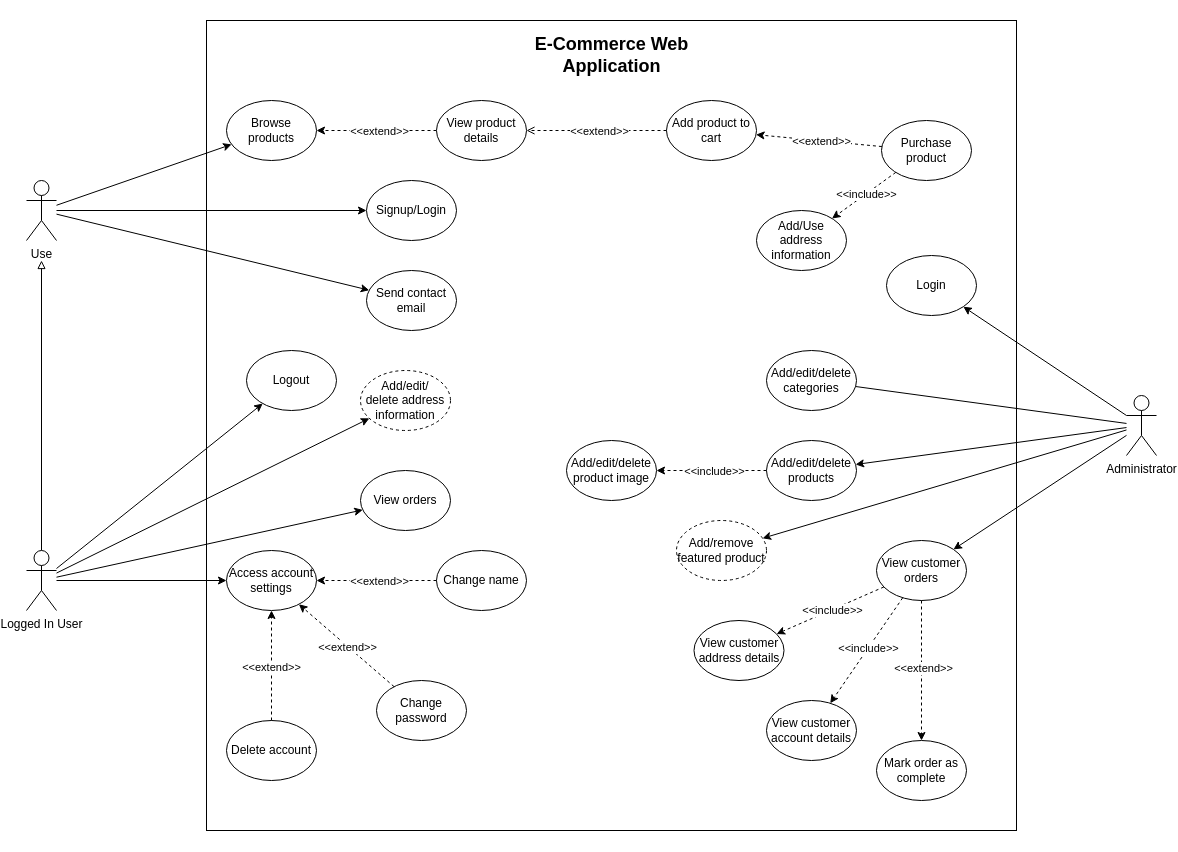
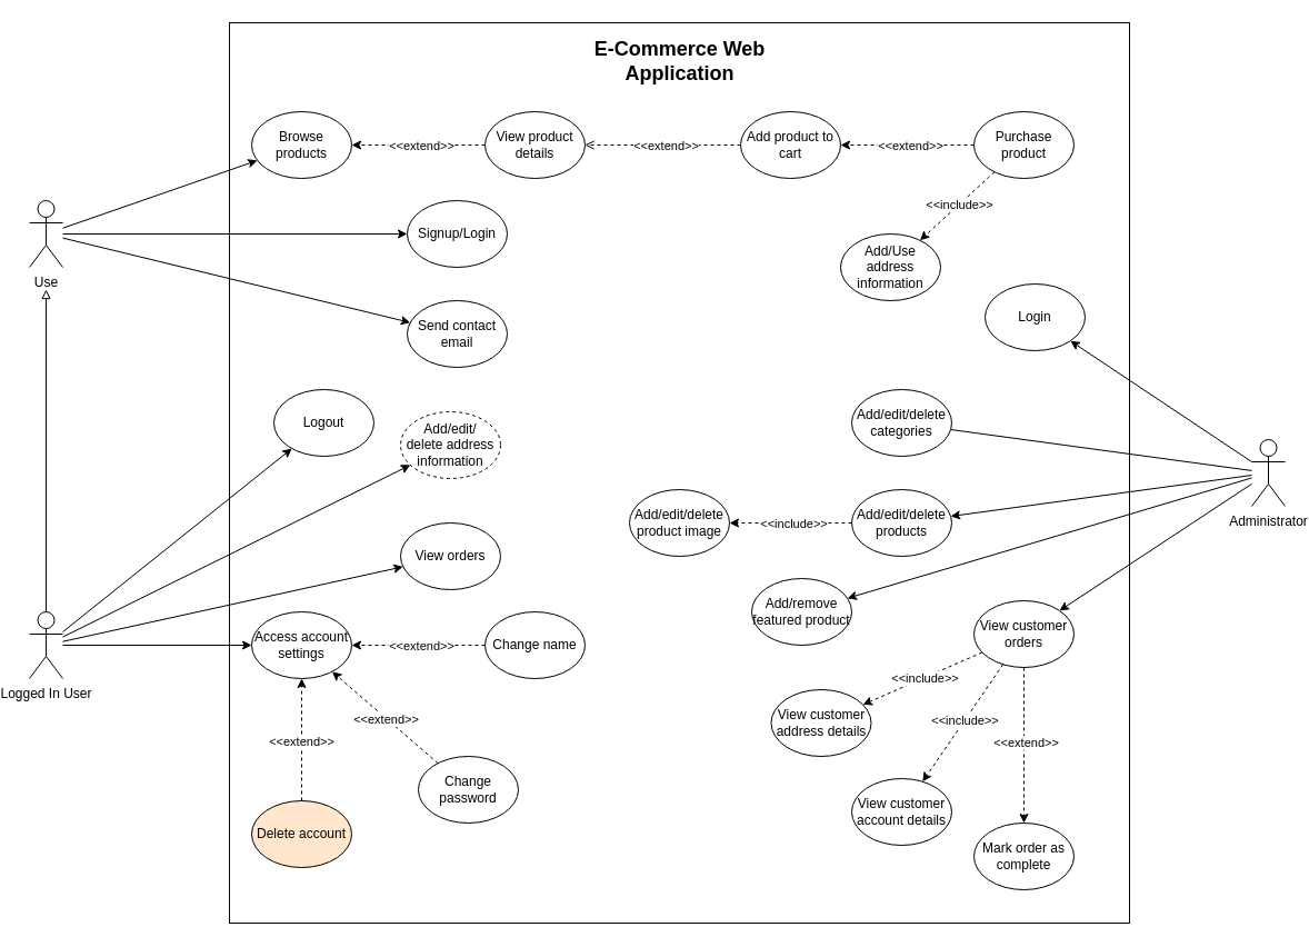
  <mxCell id="0" />
  <mxCell id="1" parent="0" />
  <mxCell id="2" value="" style="whiteSpace=wrap;html=1;aspect=fixed;" parent="1" vertex="1"><mxGeometry x="200" y="20" width="810" height="810" as="geometry" /></mxCell>
  <mxCell id="3" value="&lt;b&gt;&lt;font style=&quot;font-size: 18px;&quot;&gt;E-Commerce Web Application&lt;/font&gt;&lt;/b&gt;" style="text;html=1;align=center;verticalAlign=middle;whiteSpace=wrap;rounded=0;" parent="1" vertex="1"><mxGeometry x="522.5" y="40" width="165" height="30" as="geometry" /></mxCell>
  <mxCell id="4" style="rounded=0;orthogonalLoop=1;jettySize=auto;html=1;" parent="1" source="60" target="10" edge="1"><mxGeometry relative="1" as="geometry"><mxPoint x="115" y="120" as="sourcePoint" /></mxGeometry></mxCell>
  <mxCell id="5" style="edgeStyle=orthogonalEdgeStyle;rounded=0;orthogonalLoop=1;jettySize=auto;html=1;endArrow=block;endFill=0;" edge="1" parent="1" source="6"><mxGeometry relative="1" as="geometry"><mxPoint x="40" y="510" as="sourcePoint" /><mxPoint x="35" y="260" as="targetPoint" /></mxGeometry></mxCell>
  <mxCell id="6" value="Logged In User" style="shape=umlActor;verticalLabelPosition=bottom;verticalAlign=top;html=1;outlineConnect=0;" parent="1" vertex="1"><mxGeometry x="20" y="550" width="30" height="60" as="geometry" /></mxCell>
  <mxCell id="7" value="Administrator" style="shape=umlActor;verticalLabelPosition=bottom;verticalAlign=top;html=1;outlineConnect=0;" parent="1" vertex="1"><mxGeometry x="1120" y="395" width="30" height="60" as="geometry" /></mxCell>
  <mxCell id="8" style="rounded=0;orthogonalLoop=1;jettySize=auto;html=1;dashed=1;" parent="1" source="12" target="10" edge="1"><mxGeometry relative="1" as="geometry"><mxPoint x="500" y="199.5" as="sourcePoint" /><mxPoint x="370" y="199.5" as="targetPoint" /></mxGeometry></mxCell>
  <mxCell id="9" value="&amp;lt;&amp;lt;extend&amp;gt;&amp;gt;" style="edgeLabel;html=1;align=center;verticalAlign=middle;resizable=0;points=[];" parent="8" vertex="1" connectable="0"><mxGeometry x="-0.031" y="1" relative="1" as="geometry"><mxPoint y="-1" as="offset" /></mxGeometry></mxCell>
  <mxCell id="10" value="Browse products" style="ellipse;whiteSpace=wrap;html=1;" parent="1" vertex="1"><mxGeometry x="220" y="100" width="90" height="60" as="geometry" /></mxCell>
- <mxCell id="11" value="Purchase product" style="ellipse;whiteSpace=wrap;html=1;" parent="1" vertex="1"><mxGeometry x="875" y="120" width="90" height="60" as="geometry" /></mxCell>
+ <mxCell id="11" value="Purchase product" style="ellipse;whiteSpace=wrap;html=1;" parent="1" vertex="1"><mxGeometry x="870" y="100" width="90" height="60" as="geometry" /></mxCell>
  <mxCell id="12" value="View product details" style="ellipse;whiteSpace=wrap;html=1;" parent="1" vertex="1"><mxGeometry x="430" y="100" width="90" height="60" as="geometry" /></mxCell>
  <mxCell id="13" style="rounded=0;orthogonalLoop=1;jettySize=auto;html=1;dashed=1;" parent="1" source="11" target="18" edge="1"><mxGeometry relative="1" as="geometry"><mxPoint x="660" y="199.5" as="sourcePoint" /><mxPoint x="1000" y="60" as="targetPoint" /></mxGeometry></mxCell>
  <mxCell id="14" value="&amp;lt;&amp;lt;extend&amp;gt;&amp;gt;" style="edgeLabel;html=1;align=center;verticalAlign=middle;resizable=0;points=[];" parent="13" vertex="1" connectable="0"><mxGeometry x="-0.031" y="1" relative="1" as="geometry"><mxPoint y="-1" as="offset" /></mxGeometry></mxCell>
  <mxCell id="15" value="Add/Use address information" style="ellipse;whiteSpace=wrap;html=1;" parent="1" vertex="1"><mxGeometry x="750" y="210" width="90" height="60" as="geometry" /></mxCell>
  <mxCell id="16" style="rounded=0;orthogonalLoop=1;jettySize=auto;html=1;dashed=1;" parent="1" source="11" target="15" edge="1"><mxGeometry relative="1" as="geometry"><mxPoint x="740" y="165" as="sourcePoint" /><mxPoint x="670" y="235" as="targetPoint" /></mxGeometry></mxCell>
  <mxCell id="17" value="&amp;lt;&amp;lt;include&amp;gt;&amp;gt;" style="edgeLabel;html=1;align=center;verticalAlign=middle;resizable=0;points=[];" parent="16" vertex="1" connectable="0"><mxGeometry x="-0.031" y="1" relative="1" as="geometry"><mxPoint y="-1" as="offset" /></mxGeometry></mxCell>
  <mxCell id="18" value="Add product to cart" style="ellipse;whiteSpace=wrap;html=1;" parent="1" vertex="1"><mxGeometry x="660" y="100" width="90" height="60" as="geometry" /></mxCell>
  <mxCell id="19" style="rounded=0;orthogonalLoop=1;jettySize=auto;html=1;dashed=1;endArrow=open;" parent="1" source="18" target="12" edge="1"><mxGeometry relative="1" as="geometry"><mxPoint x="500" y="140" as="sourcePoint" /><mxPoint x="380" y="140" as="targetPoint" /></mxGeometry></mxCell>
  <mxCell id="20" value="&amp;lt;&amp;lt;extend&amp;gt;&amp;gt;" style="edgeLabel;html=1;align=center;verticalAlign=middle;resizable=0;points=[];" parent="19" vertex="1" connectable="0"><mxGeometry x="-0.031" y="1" relative="1" as="geometry"><mxPoint y="-1" as="offset" /></mxGeometry></mxCell>
  <mxCell id="21" value="Signup/Login" style="ellipse;whiteSpace=wrap;html=1;" parent="1" vertex="1"><mxGeometry x="360" y="180" width="90" height="60" as="geometry" /></mxCell>
  <mxCell id="22" style="rounded=0;orthogonalLoop=1;jettySize=auto;html=1;" parent="1" source="60" target="21" edge="1"><mxGeometry relative="1" as="geometry"><mxPoint x="130" y="207" as="sourcePoint" /><mxPoint x="238" y="157" as="targetPoint" /></mxGeometry></mxCell>
  <mxCell id="23" value="Access account settings" style="ellipse;whiteSpace=wrap;html=1;" parent="1" vertex="1"><mxGeometry x="220" y="550" width="90" height="60" as="geometry" /></mxCell>
  <mxCell id="24" style="rounded=0;orthogonalLoop=1;jettySize=auto;html=1;" parent="1" source="6" target="23" edge="1"><mxGeometry relative="1" as="geometry"><mxPoint x="140" y="215" as="sourcePoint" /><mxPoint x="235" y="247" as="targetPoint" /></mxGeometry></mxCell>
  <mxCell id="25" value="Change name" style="ellipse;whiteSpace=wrap;html=1;" parent="1" vertex="1"><mxGeometry x="430" y="550" width="90" height="60" as="geometry" /></mxCell>
  <mxCell id="26" style="rounded=0;orthogonalLoop=1;jettySize=auto;html=1;dashed=1;" parent="1" source="25" target="23" edge="1"><mxGeometry relative="1" as="geometry"><mxPoint x="440" y="140" as="sourcePoint" /><mxPoint x="320" y="140" as="targetPoint" /></mxGeometry></mxCell>
  <mxCell id="27" value="&amp;lt;&amp;lt;extend&amp;gt;&amp;gt;" style="edgeLabel;html=1;align=center;verticalAlign=middle;resizable=0;points=[];" parent="26" vertex="1" connectable="0"><mxGeometry x="-0.031" y="1" relative="1" as="geometry"><mxPoint y="-1" as="offset" /></mxGeometry></mxCell>
  <mxCell id="28" value="Change password" style="ellipse;whiteSpace=wrap;html=1;" parent="1" vertex="1"><mxGeometry x="370" y="680" width="90" height="60" as="geometry" /></mxCell>
  <mxCell id="29" style="rounded=0;orthogonalLoop=1;jettySize=auto;html=1;dashed=1;" parent="1" source="28" target="23" edge="1"><mxGeometry relative="1" as="geometry"><mxPoint x="448" y="287" as="sourcePoint" /><mxPoint x="312" y="353" as="targetPoint" /></mxGeometry></mxCell>
  <mxCell id="30" value="&amp;lt;&amp;lt;extend&amp;gt;&amp;gt;" style="edgeLabel;html=1;align=center;verticalAlign=middle;resizable=0;points=[];" parent="29" vertex="1" connectable="0"><mxGeometry x="-0.031" y="1" relative="1" as="geometry"><mxPoint y="-1" as="offset" /></mxGeometry></mxCell>
- <mxCell id="31" value="Delete account" style="ellipse;whiteSpace=wrap;html=1;" parent="1" vertex="1"><mxGeometry x="220" y="720" width="90" height="60" as="geometry" /></mxCell>
+ <mxCell id="31" value="Delete account" style="ellipse;whiteSpace=wrap;html=1;fillColor=#ffe6cc;" parent="1" vertex="1"><mxGeometry x="220" y="720" width="90" height="60" as="geometry" /></mxCell>
  <mxCell id="32" style="rounded=0;orthogonalLoop=1;jettySize=auto;html=1;dashed=1;" parent="1" source="31" target="23" edge="1"><mxGeometry relative="1" as="geometry"><mxPoint x="440" y="370" as="sourcePoint" /><mxPoint x="320" y="370" as="targetPoint" /></mxGeometry></mxCell>
  <mxCell id="33" value="&amp;lt;&amp;lt;extend&amp;gt;&amp;gt;" style="edgeLabel;html=1;align=center;verticalAlign=middle;resizable=0;points=[];" parent="32" vertex="1" connectable="0"><mxGeometry x="-0.031" y="1" relative="1" as="geometry"><mxPoint y="-1" as="offset" /></mxGeometry></mxCell>
  <mxCell id="34" value="View orders" style="ellipse;whiteSpace=wrap;html=1;" parent="1" vertex="1"><mxGeometry x="354" y="470" width="90" height="60" as="geometry" /></mxCell>
  <mxCell id="35" style="rounded=0;orthogonalLoop=1;jettySize=auto;html=1;" parent="1" source="6" target="34" edge="1"><mxGeometry relative="1" as="geometry"><mxPoint y="392" as="sourcePoint" x="30" /><mxPoint x="240" y="279" as="targetPoint" /></mxGeometry></mxCell>
  <mxCell id="36" value="Add/edit/&lt;div&gt;delete address information&lt;/div&gt;" style="ellipse;whiteSpace=wrap;html=1;dashed=1;" parent="1" vertex="1"><mxGeometry x="354" y="370" width="90" height="60" as="geometry" /></mxCell>
  <mxCell id="37" value="Login" style="ellipse;whiteSpace=wrap;html=1;" parent="1" vertex="1"><mxGeometry x="880" y="255" width="90" height="60" as="geometry" /></mxCell>
  <mxCell id="38" style="rounded=0;orthogonalLoop=1;jettySize=auto;html=1;" parent="1" source="7" target="37" edge="1"><mxGeometry relative="1" as="geometry"><mxPoint x="20" y="419" as="sourcePoint" /><mxPoint x="252" y="166" as="targetPoint" /></mxGeometry></mxCell>
  <mxCell id="39" value="View customer orders" style="ellipse;whiteSpace=wrap;html=1;" parent="1" vertex="1"><mxGeometry x="870" y="540" width="90" height="60" as="geometry" /></mxCell>
  <mxCell id="40" style="rounded=0;orthogonalLoop=1;jettySize=auto;html=1;" parent="1" source="7" target="39" edge="1"><mxGeometry relative="1" as="geometry"><mxPoint x="1130" y="433" as="sourcePoint" /><mxPoint x="969" y="415" as="targetPoint" /></mxGeometry></mxCell>
  <mxCell id="41" value="View customer account details" style="ellipse;whiteSpace=wrap;html=1;" parent="1" vertex="1"><mxGeometry x="760" y="700" width="90" height="60" as="geometry" /></mxCell>
  <mxCell id="42" style="rounded=0;orthogonalLoop=1;jettySize=auto;html=1;dashed=1;" parent="1" source="39" target="41" edge="1"><mxGeometry relative="1" as="geometry"><mxPoint x="925" y="170" as="sourcePoint" /><mxPoint x="925" y="290" as="targetPoint" /></mxGeometry></mxCell>
  <mxCell id="43" value="&amp;lt;&amp;lt;include&amp;gt;&amp;gt;" style="edgeLabel;html=1;align=center;verticalAlign=middle;resizable=0;points=[];" parent="42" vertex="1" connectable="0"><mxGeometry x="-0.031" y="1" relative="1" as="geometry"><mxPoint y="-1" as="offset" /></mxGeometry></mxCell>
  <mxCell id="44" value="View customer address details" style="ellipse;whiteSpace=wrap;html=1;" parent="1" vertex="1"><mxGeometry x="687.5" y="620" width="90" height="60" as="geometry" /></mxCell>
  <mxCell id="45" style="rounded=0;orthogonalLoop=1;jettySize=auto;html=1;dashed=1;" parent="1" source="39" target="44" edge="1"><mxGeometry relative="1" as="geometry"><mxPoint x="925" y="640" as="sourcePoint" /><mxPoint x="925" y="740" as="targetPoint" /></mxGeometry></mxCell>
  <mxCell id="46" value="&amp;lt;&amp;lt;include&amp;gt;&amp;gt;" style="edgeLabel;html=1;align=center;verticalAlign=middle;resizable=0;points=[];" parent="45" vertex="1" connectable="0"><mxGeometry x="-0.031" y="1" relative="1" as="geometry"><mxPoint y="-1" as="offset" /></mxGeometry></mxCell>
  <mxCell id="47" value="Add/edit/delete categories" style="ellipse;whiteSpace=wrap;html=1;" parent="1" vertex="1"><mxGeometry x="760" y="350" width="90" height="60" as="geometry" /></mxCell>
  <mxCell id="48" style="rounded=0;orthogonalLoop=1;jettySize=auto;html=1;endArrow=none;" parent="1" source="7" target="47" edge="1"><mxGeometry relative="1" as="geometry"><mxPoint x="1130" y="433" as="sourcePoint" /><mxPoint x="969" y="415" as="targetPoint" /></mxGeometry></mxCell>
  <mxCell id="49" value="Add/edit/delete products" style="ellipse;whiteSpace=wrap;html=1;" parent="1" vertex="1"><mxGeometry x="760" y="440" width="90" height="60" as="geometry" /></mxCell>
  <mxCell id="50" style="rounded=0;orthogonalLoop=1;jettySize=auto;html=1;" parent="1" source="7" target="49" edge="1"><mxGeometry relative="1" as="geometry"><mxPoint x="1130" y="435" as="sourcePoint" /><mxPoint x="810" y="439" as="targetPoint" /></mxGeometry></mxCell>
  <mxCell id="51" value="Add/edit/delete product image" style="ellipse;whiteSpace=wrap;html=1;" parent="1" vertex="1"><mxGeometry x="560" y="440" width="90" height="60" as="geometry" /></mxCell>
  <mxCell id="52" style="rounded=0;orthogonalLoop=1;jettySize=auto;html=1;dashed=1;" parent="1" source="49" target="51" edge="1"><mxGeometry relative="1" as="geometry"><mxPoint x="900" y="635" as="sourcePoint" /><mxPoint x="830" y="705" as="targetPoint" /></mxGeometry></mxCell>
  <mxCell id="53" value="&amp;lt;&amp;lt;include&amp;gt;&amp;gt;" style="edgeLabel;html=1;align=center;verticalAlign=middle;resizable=0;points=[];" parent="52" vertex="1" connectable="0"><mxGeometry x="-0.031" y="1" relative="1" as="geometry"><mxPoint y="-1" as="offset" /></mxGeometry></mxCell>
- <mxCell id="54" value="Add/remove featured product" style="ellipse;whiteSpace=wrap;html=1;dashed=1;" parent="1" vertex="1"><mxGeometry x="670" y="520" width="90" height="60" as="geometry" /></mxCell>
+ <mxCell id="54" value="Add/remove featured product" style="ellipse;whiteSpace=wrap;html=1;" parent="1" vertex="1"><mxGeometry x="670" y="520" width="90" height="60" as="geometry" /></mxCell>
  <mxCell id="55" style="rounded=0;orthogonalLoop=1;jettySize=auto;html=1;" parent="1" source="7" target="54" edge="1"><mxGeometry relative="1" as="geometry"><mxPoint x="1130" y="440" as="sourcePoint" /><mxPoint x="856" y="527" as="targetPoint" /></mxGeometry></mxCell>
  <mxCell id="56" value="Mark order as complete" style="ellipse;whiteSpace=wrap;html=1;" parent="1" vertex="1"><mxGeometry x="870" y="740" width="90" height="60" as="geometry" /></mxCell>
  <mxCell id="57" style="rounded=0;orthogonalLoop=1;jettySize=auto;html=1;dashed=1;" parent="1" source="39" target="56" edge="1"><mxGeometry relative="1" as="geometry"><mxPoint x="909" y="638" as="sourcePoint" /><mxPoint x="851" y="742" as="targetPoint" /></mxGeometry></mxCell>
  <mxCell id="58" value="&amp;lt;&amp;lt;extend&amp;gt;&amp;gt;" style="edgeLabel;html=1;align=center;verticalAlign=middle;resizable=0;points=[];" parent="57" vertex="1" connectable="0"><mxGeometry x="-0.031" y="1" relative="1" as="geometry"><mxPoint y="-1" as="offset" /></mxGeometry></mxCell>
  <mxCell id="59" style="rounded=0;orthogonalLoop=1;jettySize=auto;html=1;" parent="1" source="6" target="36" edge="1"><mxGeometry relative="1" as="geometry"><mxPoint x="20" y="430" as="sourcePoint" /><mxPoint x="315" y="333" as="targetPoint" /></mxGeometry></mxCell>
  <mxCell id="60" value="Use" style="shape=umlActor;verticalLabelPosition=bottom;verticalAlign=top;html=1;outlineConnect=0;" vertex="1" parent="1"><mxGeometry x="20" y="180" width="30" height="60" as="geometry" /></mxCell>
  <mxCell id="61" value="Logout" style="ellipse;whiteSpace=wrap;html=1;" vertex="1" parent="1"><mxGeometry x="240" y="350" width="90" height="60" as="geometry" /></mxCell>
  <mxCell id="62" style="rounded=0;orthogonalLoop=1;jettySize=auto;html=1;" edge="1" parent="1" source="6" target="61"><mxGeometry relative="1" as="geometry"><mxPoint x="130" y="685" as="sourcePoint" /><mxPoint x="443" y="530" as="targetPoint" /></mxGeometry></mxCell>
  <mxCell id="63" value="Send contact email" style="ellipse;whiteSpace=wrap;html=1;" vertex="1" parent="1"><mxGeometry x="360" y="270" width="90" height="60" as="geometry" /></mxCell>
  <mxCell id="64" style="rounded=0;orthogonalLoop=1;jettySize=auto;html=1;" edge="1" parent="1" source="60" target="63"><mxGeometry relative="1" as="geometry"><mxPoint x="210" y="233" as="sourcePoint" /><mxPoint x="401" y="210" as="targetPoint" /></mxGeometry></mxCell>
